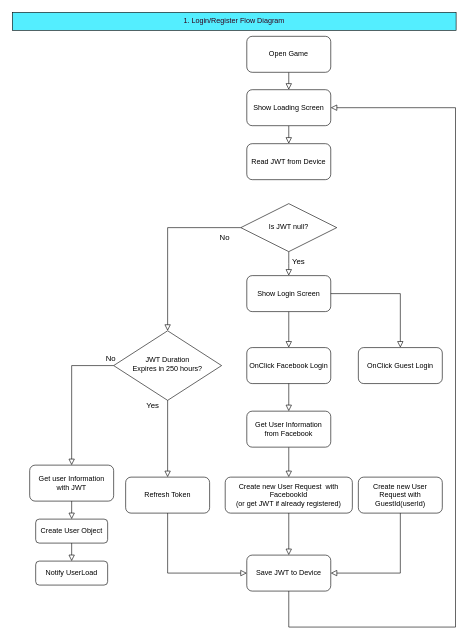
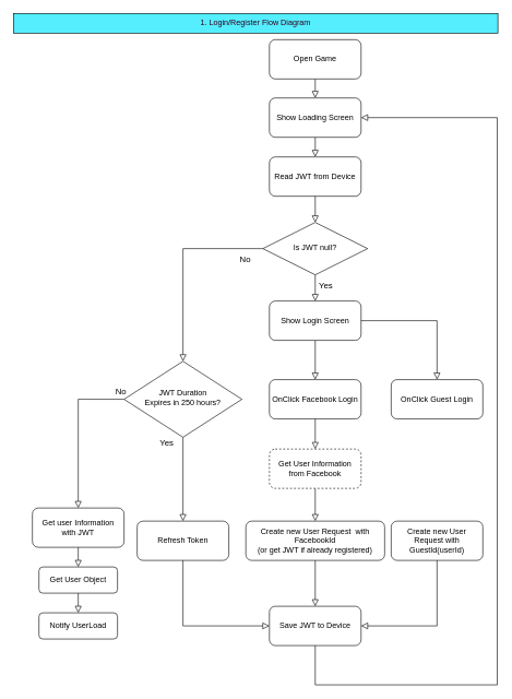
  <mxCell id="0" />
  <mxCell id="1" parent="0" />
  <mxCell id="2" value="Read JWT from Device" style="rounded=1;whiteSpace=wrap;html=1;fontSize=12;glass=0;strokeWidth=1;shadow=0;" parent="1" vertex="1"><mxGeometry x="411" y="239" width="140" height="60" as="geometry" /></mxCell>
  <mxCell id="3" value="Yes" style="rounded=0;html=1;jettySize=auto;orthogonalLoop=1;fontSize=13;endArrow=block;endFill=0;endSize=8;strokeWidth=1;shadow=0;labelBackgroundColor=none;edgeStyle=orthogonalEdgeStyle;" parent="1" source="4" edge="1"><mxGeometry x="87" y="65" as="geometry"><mxPoint x="16" y="-4" as="offset" /><mxPoint x="481" y="459" as="targetPoint" /></mxGeometry></mxCell>
  <mxCell id="4" value="Is JWT null?" style="rhombus;whiteSpace=wrap;html=1;shadow=0;fontFamily=Helvetica;fontSize=12;align=center;strokeWidth=1;spacing=6;spacingTop=-4;" parent="1" vertex="1"><mxGeometry x="401" y="339" width="160" height="80" as="geometry" /></mxCell>
- <mxCell id="6" value="Create User Object" style="rounded=1;whiteSpace=wrap;html=1;fontSize=12;glass=0;strokeWidth=1;shadow=0;" parent="1" vertex="1"><mxGeometry x="59" y="865" width="120" height="40" as="geometry" /></mxCell>
+ <mxCell id="5" value="" style="rounded=0;html=1;jettySize=auto;orthogonalLoop=1;fontSize=11;endArrow=block;endFill=0;endSize=8;strokeWidth=1;shadow=0;labelBackgroundColor=none;edgeStyle=orthogonalEdgeStyle;" parent="1" source="2" target="4" edge="1"><mxGeometry x="145" y="85" as="geometry" /></mxCell>
+ <mxCell id="6" value="Get User Object" style="rounded=1;whiteSpace=wrap;html=1;fontSize=12;glass=0;strokeWidth=1;shadow=0;" parent="1" vertex="1"><mxGeometry x="59" y="865" width="120" height="40" as="geometry" /></mxCell>
  <mxCell id="7" value="Notify UserLoad" style="rounded=1;whiteSpace=wrap;html=1;fontSize=12;glass=0;strokeWidth=1;shadow=0;" parent="1" vertex="1"><mxGeometry x="59" y="935" width="120" height="40" as="geometry" /></mxCell>
  <mxCell id="8" style="rounded=0;orthogonalLoop=1;jettySize=auto;html=1;exitX=0.5;exitY=1;exitDx=0;exitDy=0;entryX=0.5;entryY=0;entryDx=0;entryDy=0;edgeStyle=orthogonalEdgeStyle;endArrow=block;endFill=0;strokeWidth=1;startArrow=none;startFill=0;endSize=8;" parent="1" source="6" target="7" edge="1"><mxGeometry x="-217" y="-65" as="geometry" /></mxCell>
  <mxCell id="9" style="edgeStyle=orthogonalEdgeStyle;rounded=0;orthogonalLoop=1;jettySize=auto;html=1;exitX=0.5;exitY=1;exitDx=0;exitDy=0;entryX=0.5;entryY=0;entryDx=0;entryDy=0;startArrow=none;startFill=0;endArrow=block;endFill=0;strokeColor=#000000;strokeWidth=1;endSize=8;" parent="1" source="10" target="11" edge="1"><mxGeometry relative="1" as="geometry" /></mxCell>
  <mxCell id="10" value="Show Login Screen" style="rounded=1;whiteSpace=wrap;html=1;fontSize=12;glass=0;strokeWidth=1;shadow=0;" parent="1" vertex="1"><mxGeometry x="411" y="459" width="140" height="60" as="geometry" /></mxCell>
  <mxCell id="11" value="OnClick Facebook Login" style="rounded=1;whiteSpace=wrap;html=1;fontSize=12;glass=0;strokeWidth=1;shadow=0;" parent="1" vertex="1"><mxGeometry x="411" y="579" width="140" height="60" as="geometry" /></mxCell>
  <mxCell id="12" value="OnClick Guest Login" style="rounded=1;whiteSpace=wrap;html=1;fontSize=12;glass=0;strokeWidth=1;shadow=0;" parent="1" vertex="1"><mxGeometry x="597" y="579" width="140" height="60" as="geometry" /></mxCell>
  <mxCell id="13" style="edgeStyle=orthogonalEdgeStyle;rounded=0;orthogonalLoop=1;jettySize=auto;html=1;exitX=1;exitY=0.5;exitDx=0;exitDy=0;entryX=0.5;entryY=0;entryDx=0;entryDy=0;startArrow=none;startFill=0;endArrow=block;endFill=0;strokeWidth=1;endSize=8;" parent="1" source="10" target="12" edge="1"><mxGeometry x="145" y="85" as="geometry" /></mxCell>
  <mxCell id="14" value="Create new User Request with GuestId(userId)" style="rounded=1;whiteSpace=wrap;html=1;fontSize=12;glass=0;strokeWidth=1;shadow=0;" parent="1" vertex="1"><mxGeometry x="597" y="795" width="140" height="60" as="geometry" /></mxCell>
  <mxCell id="15" value="Create new User Request&amp;nbsp; with FacebookId&lt;br&gt;(or get JWT if already registered)" style="rounded=1;whiteSpace=wrap;html=1;fontSize=12;glass=0;strokeWidth=1;shadow=0;" parent="1" vertex="1"><mxGeometry x="375" y="795" width="212" height="60" as="geometry" /></mxCell>
  <mxCell id="16" value="Save JWT to Device" style="rounded=1;whiteSpace=wrap;html=1;fontSize=12;glass=0;strokeWidth=1;shadow=0;" parent="1" vertex="1"><mxGeometry x="411" y="925" width="140" height="60" as="geometry" /></mxCell>
  <mxCell id="17" style="rounded=0;orthogonalLoop=1;jettySize=auto;html=1;exitX=0.5;exitY=1;exitDx=0;exitDy=0;entryX=1;entryY=0.5;entryDx=0;entryDy=0;edgeStyle=orthogonalEdgeStyle;endArrow=block;endFill=0;strokeWidth=1;startArrow=none;startFill=0;endSize=8;" parent="1" source="14" target="16" edge="1"><mxGeometry x="145" y="85" as="geometry"><Array as="points"><mxPoint x="667" y="955" /></Array></mxGeometry></mxCell>
  <mxCell id="18" style="edgeStyle=orthogonalEdgeStyle;rounded=0;orthogonalLoop=1;jettySize=auto;html=1;exitX=0.5;exitY=1;exitDx=0;exitDy=0;entryX=0.5;entryY=0;entryDx=0;entryDy=0;endArrow=block;endFill=0;strokeWidth=1;startArrow=none;startFill=0;endSize=8;" parent="1" source="15" target="16" edge="1"><mxGeometry x="145" y="85" as="geometry" /></mxCell>
  <mxCell id="19" style="edgeStyle=orthogonalEdgeStyle;rounded=0;orthogonalLoop=1;jettySize=auto;html=1;exitX=0.5;exitY=1;exitDx=0;exitDy=0;entryX=0.5;entryY=0;entryDx=0;entryDy=0;startArrow=none;startFill=0;endArrow=block;endFill=0;endSize=8;strokeColor=#000000;strokeWidth=1;" parent="1" target="2" edge="1"><mxGeometry relative="1" as="geometry"><mxPoint x="481" y="209" as="sourcePoint" /></mxGeometry></mxCell>
  <mxCell id="20" value="Show Loading Screen" style="rounded=1;whiteSpace=wrap;html=1;fontSize=12;glass=0;strokeWidth=1;shadow=0;" parent="1" vertex="1"><mxGeometry x="411" y="149" width="140" height="60" as="geometry" /></mxCell>
  <mxCell id="21" value="&lt;font&gt;1. Login/Register Flow Diagram&lt;/font&gt;" style="rounded=0;whiteSpace=wrap;html=1;fontColor=#33001A;fillColor=#54EEFF;" parent="1" vertex="1"><mxGeometry x="20" y="20" width="740" height="30" as="geometry" /></mxCell>
  <mxCell id="22" style="edgeStyle=orthogonalEdgeStyle;rounded=0;orthogonalLoop=1;jettySize=auto;html=1;exitX=0.5;exitY=1;exitDx=0;exitDy=0;entryX=0.5;entryY=0;entryDx=0;entryDy=0;fontSize=13;endArrow=block;endFill=0;endSize=8;" parent="1" source="23" target="15" edge="1"><mxGeometry relative="1" as="geometry" /></mxCell>
- <mxCell id="23" value="Get User Information from Facebook" style="rounded=1;whiteSpace=wrap;html=1;fontSize=12;glass=0;strokeWidth=1;shadow=0;" parent="1" vertex="1"><mxGeometry x="411" y="685" width="140" height="60" as="geometry" /></mxCell>
+ <mxCell id="23" value="Get User Information from Facebook" style="rounded=1;whiteSpace=wrap;html=1;fontSize=12;glass=0;strokeWidth=1;shadow=0;dashed=1;" parent="1" vertex="1"><mxGeometry x="411" y="685" width="140" height="60" as="geometry" /></mxCell>
  <mxCell id="24" style="rounded=0;orthogonalLoop=1;jettySize=auto;html=1;exitX=0.5;exitY=1;exitDx=0;exitDy=0;entryX=0.5;entryY=0;entryDx=0;entryDy=0;edgeStyle=orthogonalEdgeStyle;endArrow=block;endFill=0;strokeWidth=1;startArrow=none;startFill=0;endSize=8;" parent="1" source="11" target="23" edge="1"><mxGeometry x="145" y="85" as="geometry" /></mxCell>
  <mxCell id="25" value="No" style="rounded=0;html=1;jettySize=auto;orthogonalLoop=1;fontSize=13;endArrow=block;endFill=0;strokeWidth=1;shadow=0;labelBackgroundColor=none;edgeStyle=orthogonalEdgeStyle;endSize=8;entryX=0.5;entryY=0;entryDx=0;entryDy=0;" parent="1" source="4" target="30" edge="1"><mxGeometry x="54" y="65" as="geometry"><mxPoint x="34" y="-70" as="offset" /><mxPoint x="227" y="425" as="targetPoint" /></mxGeometry></mxCell>
  <mxCell id="26" style="edgeStyle=orthogonalEdgeStyle;rounded=0;orthogonalLoop=1;jettySize=auto;html=1;exitX=0.5;exitY=1;exitDx=0;exitDy=0;entryX=0.5;entryY=0;entryDx=0;entryDy=0;endSize=8;endArrow=block;endFill=0;" parent="1" source="27" target="6" edge="1"><mxGeometry relative="1" as="geometry" /></mxCell>
  <mxCell id="27" value="Get user Information &lt;br&gt;with JWT" style="rounded=1;whiteSpace=wrap;html=1;fontSize=12;glass=0;strokeWidth=1;shadow=0;" parent="1" vertex="1"><mxGeometry x="49" y="775" width="140" height="60" as="geometry" /></mxCell>
  <mxCell id="28" value="No" style="edgeStyle=orthogonalEdgeStyle;rounded=0;orthogonalLoop=1;jettySize=auto;html=1;exitX=0;exitY=0.5;exitDx=0;exitDy=0;fontSize=13;endSize=8;endArrow=block;endFill=0;entryX=0.5;entryY=0;entryDx=0;entryDy=0;" parent="1" source="30" target="27" edge="1"><mxGeometry x="-0.959" y="-12" relative="1" as="geometry"><mxPoint x="84" y="609" as="targetPoint" /><Array as="points"><mxPoint x="119" y="609" /></Array><mxPoint as="offset" /></mxGeometry></mxCell>
  <mxCell id="29" value="Yes" style="edgeStyle=orthogonalEdgeStyle;rounded=0;orthogonalLoop=1;jettySize=auto;html=1;exitX=0.5;exitY=1;exitDx=0;exitDy=0;entryX=0.5;entryY=0;entryDx=0;entryDy=0;fontSize=13;endSize=8;endArrow=block;endFill=0;" parent="1" source="30" target="32" edge="1"><mxGeometry x="-0.875" y="-25" relative="1" as="geometry"><mxPoint as="offset" /></mxGeometry></mxCell>
  <mxCell id="30" value="JWT Duration&lt;br&gt;Expires in 250 hours?" style="rhombus;whiteSpace=wrap;html=1;shadow=0;fontFamily=Helvetica;fontSize=12;align=center;strokeWidth=1;spacing=6;spacingTop=-4;" parent="1" vertex="1"><mxGeometry x="189" y="551" width="180" height="116" as="geometry" /></mxCell>
  <mxCell id="31" style="edgeStyle=orthogonalEdgeStyle;rounded=0;orthogonalLoop=1;jettySize=auto;html=1;exitX=0.5;exitY=1;exitDx=0;exitDy=0;entryX=0;entryY=0.5;entryDx=0;entryDy=0;fontSize=13;endSize=8;endArrow=block;endFill=0;" parent="1" source="32" target="16" edge="1"><mxGeometry relative="1" as="geometry" /></mxCell>
  <mxCell id="32" value="Refresh Token" style="rounded=1;whiteSpace=wrap;html=1;fontSize=12;glass=0;strokeWidth=1;shadow=0;" parent="1" vertex="1"><mxGeometry x="209" y="795" width="140" height="60" as="geometry" /></mxCell>
  <mxCell id="33" style="edgeStyle=orthogonalEdgeStyle;rounded=0;orthogonalLoop=1;jettySize=auto;html=1;exitX=0.5;exitY=1;exitDx=0;exitDy=0;entryX=1;entryY=0.5;entryDx=0;entryDy=0;endArrow=block;endFill=0;endSize=8;" parent="1" source="16" target="20" edge="1"><mxGeometry relative="1" as="geometry"><mxPoint x="551" y="1045" as="sourcePoint" /><Array as="points"><mxPoint x="481" y="1045" /><mxPoint x="759" y="1045" /><mxPoint x="759" y="179" /></Array></mxGeometry></mxCell>
  <mxCell id="34" style="edgeStyle=orthogonalEdgeStyle;rounded=0;orthogonalLoop=1;jettySize=auto;html=1;exitX=0.5;exitY=1;exitDx=0;exitDy=0;entryX=0.5;entryY=0;entryDx=0;entryDy=0;fontColor=#FFFFFF;endArrow=block;endFill=0;endSize=8;" parent="1" source="35" target="20" edge="1"><mxGeometry relative="1" as="geometry" /></mxCell>
  <mxCell id="35" value="Open Game" style="rounded=1;whiteSpace=wrap;html=1;fontSize=12;glass=0;strokeWidth=1;shadow=0;" parent="1" vertex="1"><mxGeometry x="411" y="60" width="140" height="60" as="geometry" /></mxCell>
